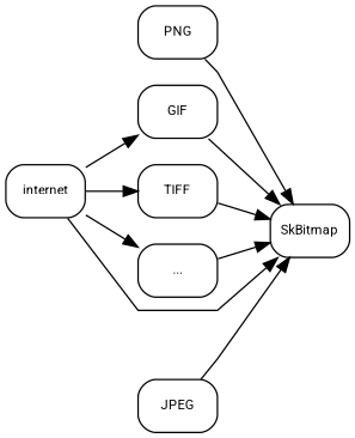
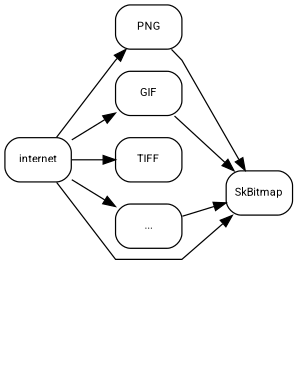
  digraph {
    rankdir=LR
    splines=polyline
    node [fontname=Roboto fontsize=9 margin=0.1 shape=box style=rounded]
    internet
    PNG
    GIF
    TIFF
    "..."
    SkBitmap
-   JPEG
+   internet -> PNG
    internet -> GIF
    internet -> TIFF
    internet -> "..."
    internet -> SkBitmap
    PNG -> SkBitmap
    GIF -> SkBitmap
-   TIFF -> SkBitmap
    "..." -> SkBitmap
-   JPEG -> SkBitmap
  }
